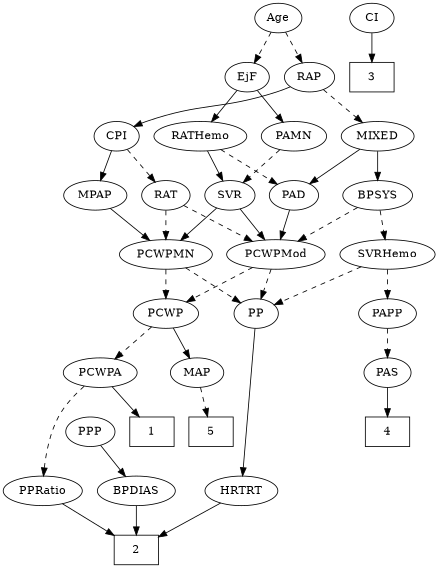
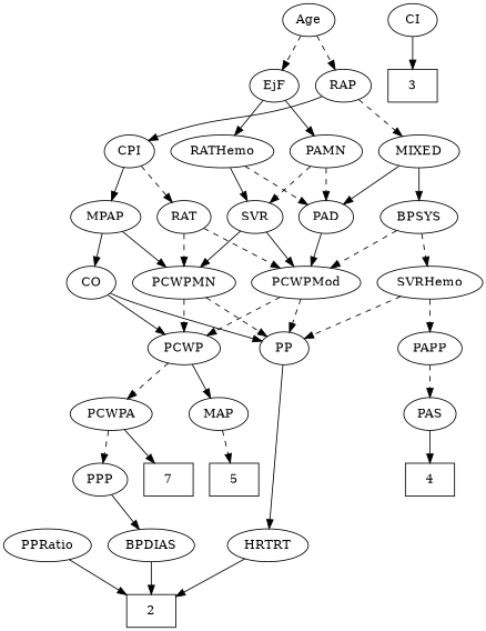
  strict digraph {
    edge [style=solid]
-   1 [height=0.5 shape=box width=0.75]
+   1 [height=0.5 shape=box width=0.75 label=7]
    2 [height=0.5 shape=box width=0.75]
    3 [height=0.5 shape=box width=0.75]
    4 [height=0.5 shape=box width=0.75]
    5 [height=0.5 shape=box width=0.75]
    Age [height=0.5 width=0.75]
    EjF [height=0.5 width=0.75]
    RAP [height=0.5 width=0.77632]
    PAMN [height=0.5 width=1.011]
    RATHemo [height=0.5 width=1.3721]
    MIXED [height=0.5 width=1.1193]
    CPI [height=0.5 width=0.75]
    PAD [height=0.5 width=0.79437]
    SVR [height=0.5 width=0.77632]
    BPSYS [height=0.5 width=1.0471]
    MPAP [height=0.5 width=0.97491]
    RAT [height=0.5 width=0.75827]
    PCWPMod [height=0.5 width=1.4443]
    PCWPMN [height=0.5 width=1.3902]
    SVRHemo [height=0.5 width=1.3902]
+   CO [height=0.5 width=0.75]
    PP [height=0.5 width=0.75]
    PCWP [height=0.5 width=0.97491]
    PAPP [height=0.5 width=0.88464]
    HRTRT [height=0.5 width=1.1013]
    PCWPA [height=0.5 width=1.1555]
    MAP [height=0.5 width=0.84854]
    PAS [height=0.5 width=0.75]
    CI [height=0.5 width=0.75]
    PPRatio [height=0.5 width=1.1013]
    PPP [height=0.5 width=0.75]
    BPDIAS [height=0.5 width=1.1735]
    Age -> EjF [style=dashed]
    Age -> RAP [style=dashed]
    EjF -> PAMN
    EjF -> RATHemo
    RAP -> MIXED [style=dashed]
    RAP -> CPI
+   PAMN -> PAD [style=dashed]
    PAMN -> SVR [style=dashed]
    RATHemo -> PAD [style=dashed]
    RATHemo -> SVR
    MIXED -> PAD
    MIXED -> BPSYS
    CPI -> MPAP
    CPI -> RAT [style=dashed]
    PAD -> PCWPMod
    SVR -> PCWPMod
    SVR -> PCWPMN
    BPSYS -> PCWPMod [style=dashed]
    BPSYS -> SVRHemo [style=dashed]
    MPAP -> PCWPMN
+   MPAP -> CO
    RAT -> PCWPMod [style=dashed]
    RAT -> PCWPMN [style=dashed]
    PCWPMod -> PP [style=dashed]
    PCWPMod -> PCWP [style=dashed]
    PCWPMN -> PP [style=dashed]
    PCWPMN -> PCWP [style=dashed]
    SVRHemo -> PP [style=dashed]
    SVRHemo -> PAPP [style=dashed]
+   CO -> PP
+   CO -> PCWP
    PP -> HRTRT
    PCWP -> PCWPA [style=dashed]
    PCWP -> MAP
    PAPP -> PAS [style=dashed]
    HRTRT -> 2
    PCWPA -> 1
-   PCWPA -> PPRatio [style=dashed]
+   PCWPA -> PPP [style=dashed]
    MAP -> 5 [style=dashed]
    PAS -> 4
    CI -> 3
    PPRatio -> 2
    PPP -> BPDIAS
    BPDIAS -> 2
  }
